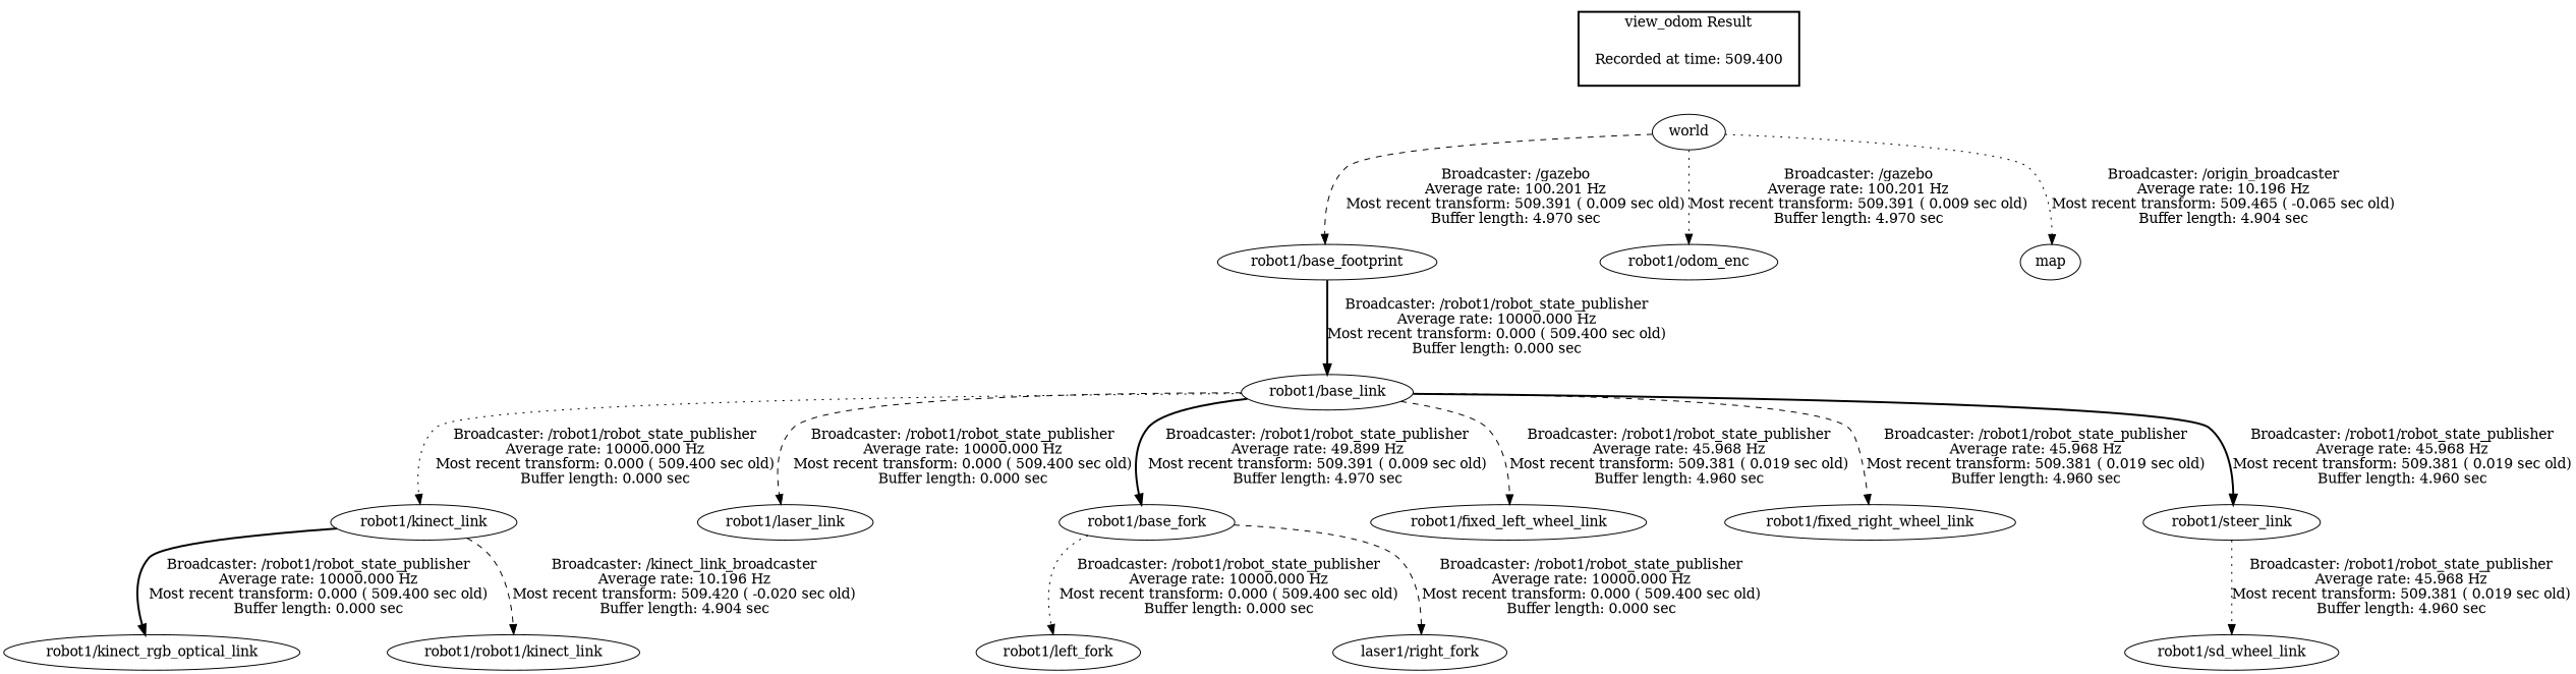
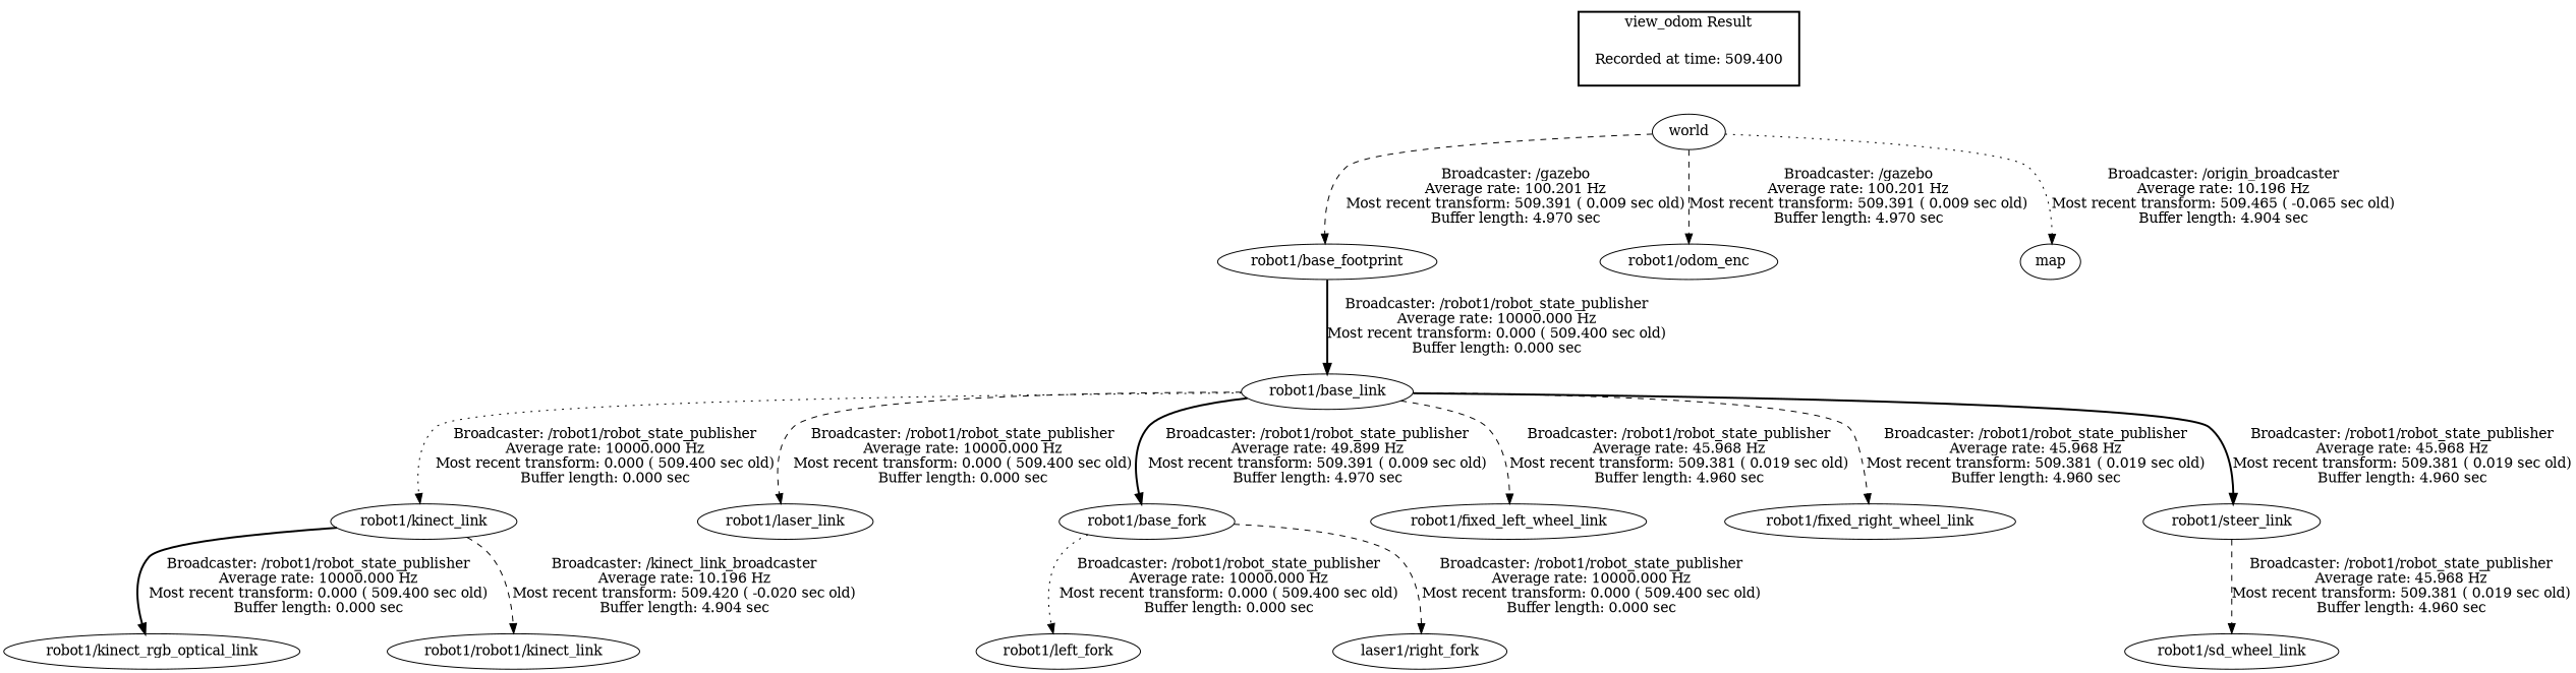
  digraph {
    edge [style=dashed]
    "Recorded at time: 509.400" [shape=plaintext]
    world
    "robot1/base_footprint"
    "robot1/base_link"
    "robot1/kinect_link"
    "robot1/laser_link"
    "robot1/base_fork"
    "robot1/fixed_left_wheel_link"
    "robot1/fixed_right_wheel_link"
    "robot1/steer_link"
    "robot1/kinect_rgb_optical_link"
    "robot1/robot1/kinect_link"
    "robot1/left_fork"
    n14 [label="laser1/right_fork"]
    "robot1/sd_wheel_link"
    "robot1/odom_enc"
    map
    subgraph cluster_1 {
      color=black
      label="view_odom Result"
      style=bold
      "Recorded at time: 509.400"
    }
    "Recorded at time: 509.400" -> world [style=invis]
    world -> "robot1/base_footprint" [label="Broadcaster: /gazebo\nAverage rate: 100.201 Hz\nMost recent transform: 509.391 ( 0.009 sec old)\nBuffer length: 4.970 sec\n"]
-   world -> "robot1/odom_enc" [label="Broadcaster: /gazebo\nAverage rate: 100.201 Hz\nMost recent transform: 509.391 ( 0.009 sec old)\nBuffer length: 4.970 sec\n" style=dotted]
+   world -> "robot1/odom_enc" [label="Broadcaster: /gazebo\nAverage rate: 100.201 Hz\nMost recent transform: 509.391 ( 0.009 sec old)\nBuffer length: 4.970 sec\n"]
    world -> map [label="Broadcaster: /origin_broadcaster\nAverage rate: 10.196 Hz\nMost recent transform: 509.465 ( -0.065 sec old)\nBuffer length: 4.904 sec\n" style=dotted]
    "robot1/base_footprint" -> "robot1/base_link" [label="Broadcaster: /robot1/robot_state_publisher\nAverage rate: 10000.000 Hz\nMost recent transform: 0.000 ( 509.400 sec old)\nBuffer length: 0.000 sec\n" style=bold]
    "robot1/base_link" -> "robot1/kinect_link" [label="Broadcaster: /robot1/robot_state_publisher\nAverage rate: 10000.000 Hz\nMost recent transform: 0.000 ( 509.400 sec old)\nBuffer length: 0.000 sec\n" style=dotted]
    "robot1/base_link" -> "robot1/laser_link" [label="Broadcaster: /robot1/robot_state_publisher\nAverage rate: 10000.000 Hz\nMost recent transform: 0.000 ( 509.400 sec old)\nBuffer length: 0.000 sec\n"]
    "robot1/base_link" -> "robot1/base_fork" [label="Broadcaster: /robot1/robot_state_publisher\nAverage rate: 49.899 Hz\nMost recent transform: 509.391 ( 0.009 sec old)\nBuffer length: 4.970 sec\n" style=bold]
    "robot1/base_link" -> "robot1/fixed_left_wheel_link" [label="Broadcaster: /robot1/robot_state_publisher\nAverage rate: 45.968 Hz\nMost recent transform: 509.381 ( 0.019 sec old)\nBuffer length: 4.960 sec\n"]
    "robot1/base_link" -> "robot1/fixed_right_wheel_link" [label="Broadcaster: /robot1/robot_state_publisher\nAverage rate: 45.968 Hz\nMost recent transform: 509.381 ( 0.019 sec old)\nBuffer length: 4.960 sec\n"]
    "robot1/base_link" -> "robot1/steer_link" [label="Broadcaster: /robot1/robot_state_publisher\nAverage rate: 45.968 Hz\nMost recent transform: 509.381 ( 0.019 sec old)\nBuffer length: 4.960 sec\n" style=bold]
    "robot1/kinect_link" -> "robot1/kinect_rgb_optical_link" [label="Broadcaster: /robot1/robot_state_publisher\nAverage rate: 10000.000 Hz\nMost recent transform: 0.000 ( 509.400 sec old)\nBuffer length: 0.000 sec\n" style=bold]
    "robot1/kinect_link" -> "robot1/robot1/kinect_link" [label="Broadcaster: /kinect_link_broadcaster\nAverage rate: 10.196 Hz\nMost recent transform: 509.420 ( -0.020 sec old)\nBuffer length: 4.904 sec\n"]
    "robot1/base_fork" -> "robot1/left_fork" [label="Broadcaster: /robot1/robot_state_publisher\nAverage rate: 10000.000 Hz\nMost recent transform: 0.000 ( 509.400 sec old)\nBuffer length: 0.000 sec\n" style=dotted]
    "robot1/base_fork" -> n14 [label="Broadcaster: /robot1/robot_state_publisher\nAverage rate: 10000.000 Hz\nMost recent transform: 0.000 ( 509.400 sec old)\nBuffer length: 0.000 sec\n"]
-   "robot1/steer_link" -> "robot1/sd_wheel_link" [label="Broadcaster: /robot1/robot_state_publisher\nAverage rate: 45.968 Hz\nMost recent transform: 509.381 ( 0.019 sec old)\nBuffer length: 4.960 sec\n" style=dotted]
+   "robot1/steer_link" -> "robot1/sd_wheel_link" [label="Broadcaster: /robot1/robot_state_publisher\nAverage rate: 45.968 Hz\nMost recent transform: 509.381 ( 0.019 sec old)\nBuffer length: 4.960 sec\n"]
  }
